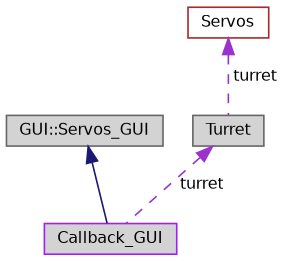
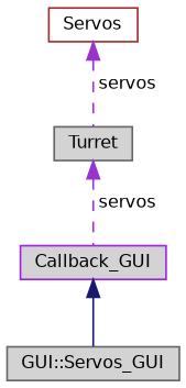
  digraph {
    node [color=gray40 fillcolor=lightgrey fontname=Helvetica fontsize=10 shape=record style=filled]
    edge [color=darkorchid3 dir=back fontname=Helvetica fontsize=10 labelfontname=Helvetica labelfontsize=10 style=dashed]
    n1 [color=purple fontcolor=black height=0.2 label=Callback_GUI width=0.4]
    n2 [height=0.2 label="GUI::Servos_GUI" width=0.4]
    n3 [height=0.2 label=Turret width=0.4]
    n4 [color=brown fillcolor=white height=0.2 label=Servos width=0.4]
-   n2 -> n1 [color=midnightblue style=solid]
-   n3 -> n1 [label=" turret"]
-   n4 -> n3 [label=" turret"]
+   n1 -> n2 [color=midnightblue style=solid]
+   n3 -> n1 [label=" servos"]
+   n4 -> n3 [label=" servos"]
  }
